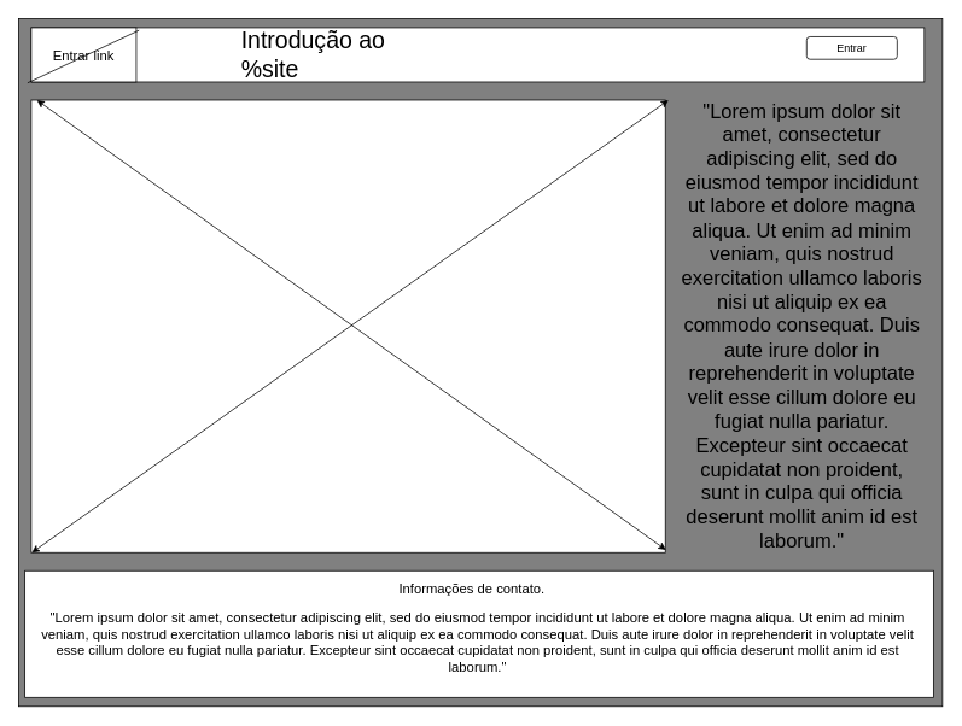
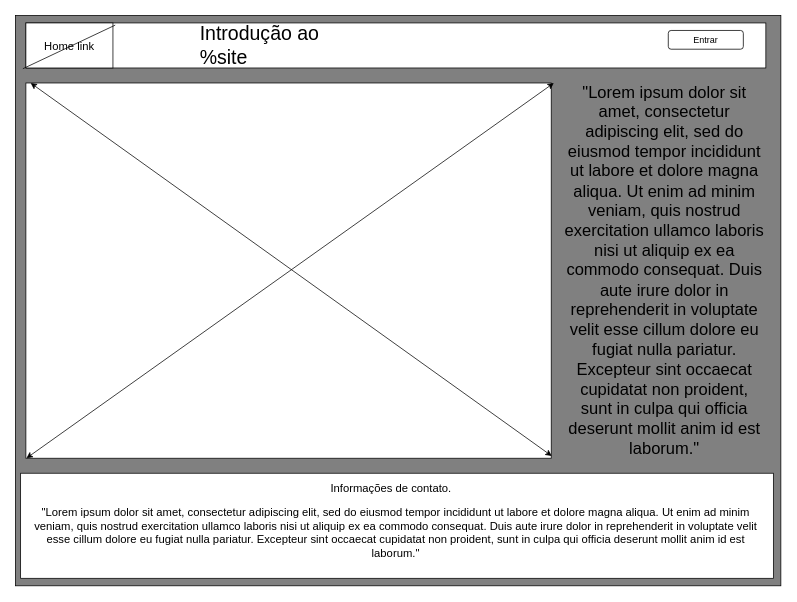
  <mxCell id="0" />
  <mxCell id="1" parent="0" />
  <mxCell id="2" value="" style="rounded=0;whiteSpace=wrap;html=1;fillColor=#808080;" vertex="1" parent="1"><mxGeometry x="20" y="20" width="1020" height="760" as="geometry" /></mxCell>
  <mxCell id="3" value="" style="rounded=0;whiteSpace=wrap;html=1;" vertex="1" parent="1"><mxGeometry x="34" y="30" width="986" height="60" as="geometry" /></mxCell>
  <mxCell id="4" value="Entrar" style="rounded=1;whiteSpace=wrap;html=1;" vertex="1" parent="1"><mxGeometry x="890" y="40" width="100" height="25" as="geometry" /></mxCell>
  <mxCell id="5" value="&lt;div align=&quot;left&quot;&gt;Introdução ao %site&lt;br&gt;&lt;/div&gt;" style="text;html=1;strokeColor=none;fillColor=none;align=center;verticalAlign=middle;whiteSpace=wrap;rounded=0;fontSize=26;" vertex="1" parent="1"><mxGeometry x="265" y="50" width="230" height="20" as="geometry" /></mxCell>
  <mxCell id="6" value="&lt;p style=&quot;font-size: 22px;&quot;&gt;&quot;Lorem ipsum dolor sit amet, consectetur adipiscing elit, sed do eiusmod tempor incididunt ut labore et dolore magna aliqua. Ut enim ad minim veniam, quis nostrud exercitation ullamco laboris nisi ut aliquip ex ea commodo consequat. Duis aute irure dolor in reprehenderit in voluptate velit esse cillum dolore eu fugiat nulla pariatur. Excepteur sint occaecat cupidatat non proident, sunt in culpa qui officia deserunt mollit anim id est laborum.&quot;&lt;/p&gt;" style="text;html=1;strokeColor=none;fillColor=none;align=center;verticalAlign=middle;whiteSpace=wrap;rounded=0;fontSize=22;" vertex="1" parent="1"><mxGeometry x="750" y="110" width="270" height="500" as="geometry" /></mxCell>
  <mxCell id="7" value="" style="rounded=0;whiteSpace=wrap;html=1;fontSize=18;" vertex="1" parent="1"><mxGeometry x="34" y="110" width="700" height="500" as="geometry" /></mxCell>
  <mxCell id="8" value="" style="rounded=0;whiteSpace=wrap;html=1;fontSize=22;" vertex="1" parent="1"><mxGeometry x="27" y="630" width="1003" height="140" as="geometry" /></mxCell>
  <mxCell id="9" value="Informações de contato.&amp;nbsp;&amp;nbsp;&amp;nbsp; &lt;br style=&quot;font-size: 15px;&quot;&gt;&lt;p style=&quot;font-size: 15px;&quot;&gt;&quot;Lorem ipsum dolor sit amet, consectetur adipiscing elit, sed do eiusmod tempor incididunt ut labore et dolore magna aliqua. Ut enim ad minim veniam, quis nostrud exercitation ullamco laboris nisi ut aliquip ex ea commodo consequat. Duis aute irure dolor in reprehenderit in voluptate velit esse cillum dolore eu fugiat nulla pariatur. Excepteur sint occaecat cupidatat non proident, sunt in culpa qui officia deserunt mollit anim id est laborum.&quot;&lt;/p&gt;" style="text;html=1;strokeColor=none;fillColor=none;align=center;verticalAlign=middle;whiteSpace=wrap;rounded=0;fontSize=15;" vertex="1" parent="1"><mxGeometry x="34" y="640" width="986" height="120" as="geometry" /></mxCell>
  <mxCell id="10" value="" style="endArrow=classic;startArrow=classic;html=1;fontSize=15;exitX=1.005;exitY=0;exitDx=0;exitDy=0;exitPerimeter=0;entryX=0.001;entryY=1;entryDx=0;entryDy=0;entryPerimeter=0;" edge="1" parent="1" source="7" target="7"><mxGeometry width="50" height="50" relative="1" as="geometry"><mxPoint x="240" y="550" as="sourcePoint" /><mxPoint x="-100" y="390" as="targetPoint" /></mxGeometry></mxCell>
  <mxCell id="11" value="" style="endArrow=classic;startArrow=classic;html=1;fontSize=15;entryX=1.001;entryY=0.994;entryDx=0;entryDy=0;entryPerimeter=0;exitX=0.009;exitY=0;exitDx=0;exitDy=0;exitPerimeter=0;" edge="1" parent="1" source="7" target="7"><mxGeometry width="50" height="50" relative="1" as="geometry"><mxPoint x="-110" y="310" as="sourcePoint" /><mxPoint x="-60" y="260" as="targetPoint" /></mxGeometry></mxCell>
- <mxCell id="12" value="Entrar link" style="rounded=0;whiteSpace=wrap;html=1;fontSize=15;" vertex="1" parent="1"><mxGeometry x="34" y="30" width="116" height="60" as="geometry" /></mxCell>
+ <mxCell id="12" value="Home link" style="rounded=0;whiteSpace=wrap;html=1;fontSize=15;" vertex="1" parent="1"><mxGeometry x="34" y="30" width="116" height="60" as="geometry" /></mxCell>
  <mxCell id="13" value="" style="endArrow=none;html=1;fontSize=15;entryX=1.026;entryY=0.048;entryDx=0;entryDy=0;entryPerimeter=0;" edge="1" parent="1" target="12"><mxGeometry width="50" height="50" relative="1" as="geometry"><mxPoint x="30" y="91" as="sourcePoint" /><mxPoint x="50" y="20" as="targetPoint" /></mxGeometry></mxCell>
